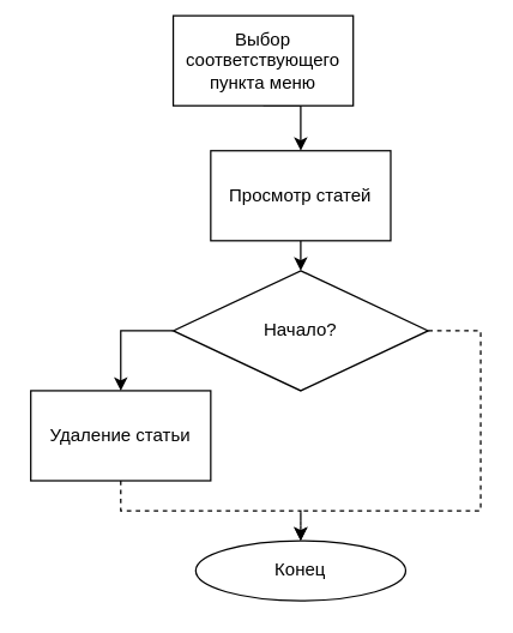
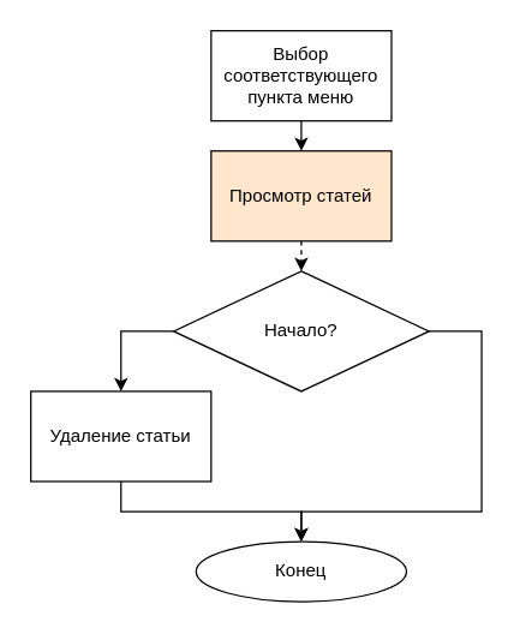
  <mxCell id="0" />
  <mxCell id="1" parent="0" />
  <mxCell id="2" style="edgeStyle=orthogonalEdgeStyle;rounded=0;orthogonalLoop=1;jettySize=auto;html=1;exitX=0.5;exitY=1;exitDx=0;exitDy=0;entryX=0.5;entryY=0;entryDx=0;entryDy=0;" parent="1" source="3" target="5" edge="1"><mxGeometry relative="1" as="geometry" /></mxCell>
- <mxCell id="3" value="Выбор соответствующего пункта меню" style="rounded=0;whiteSpace=wrap;html=1;" parent="1" vertex="1"><mxGeometry x="115" y="10" width="120" height="60" as="geometry" /></mxCell>
- <mxCell id="4" style="edgeStyle=orthogonalEdgeStyle;rounded=0;orthogonalLoop=1;jettySize=auto;html=1;exitX=0.5;exitY=1;exitDx=0;exitDy=0;entryX=0.5;entryY=0;entryDx=0;entryDy=0;" parent="1" source="5" target="10" edge="1"><mxGeometry relative="1" as="geometry" /></mxCell>
- <mxCell id="5" value="Просмотр статей" style="rounded=0;whiteSpace=wrap;html=1;" parent="1" vertex="1"><mxGeometry x="140" y="100" width="120" height="60" as="geometry" /></mxCell>
- <mxCell id="6" style="edgeStyle=orthogonalEdgeStyle;rounded=0;orthogonalLoop=1;jettySize=auto;html=1;exitX=0.5;exitY=1;exitDx=0;exitDy=0;entryX=0.5;entryY=0;entryDx=0;entryDy=0;dashed=1;" parent="1" source="7" target="11" edge="1"><mxGeometry relative="1" as="geometry" /></mxCell>
+ <mxCell id="3" value="Выбор соответствующего пункта меню" style="rounded=0;whiteSpace=wrap;html=1;" parent="1" vertex="1"><mxGeometry x="140" y="20" width="120" height="60" as="geometry" /></mxCell>
+ <mxCell id="4" style="edgeStyle=orthogonalEdgeStyle;rounded=0;orthogonalLoop=1;jettySize=auto;html=1;exitX=0.5;exitY=1;exitDx=0;exitDy=0;entryX=0.5;entryY=0;entryDx=0;entryDy=0;dashed=1;" parent="1" source="5" target="10" edge="1"><mxGeometry relative="1" as="geometry" /></mxCell>
+ <mxCell id="5" value="Просмотр статей" style="rounded=0;whiteSpace=wrap;html=1;fillColor=#ffe6cc;" parent="1" vertex="1"><mxGeometry x="140" y="100" width="120" height="60" as="geometry" /></mxCell>
+ <mxCell id="6" style="edgeStyle=orthogonalEdgeStyle;rounded=0;orthogonalLoop=1;jettySize=auto;html=1;exitX=0.5;exitY=1;exitDx=0;exitDy=0;entryX=0.5;entryY=0;entryDx=0;entryDy=0;" parent="1" source="7" target="11" edge="1"><mxGeometry relative="1" as="geometry" /></mxCell>
  <mxCell id="7" value="Удаление статьи" style="rounded=0;whiteSpace=wrap;html=1;" parent="1" vertex="1"><mxGeometry x="20" y="260" width="120" height="60" as="geometry" /></mxCell>
- <mxCell id="8" style="edgeStyle=orthogonalEdgeStyle;rounded=0;orthogonalLoop=1;jettySize=auto;html=1;exitX=1;exitY=0.5;exitDx=0;exitDy=0;entryX=0.5;entryY=0;entryDx=0;entryDy=0;dashed=1;" parent="1" source="10" target="11" edge="1"><mxGeometry relative="1" as="geometry"><Array as="points"><mxPoint x="320" y="220" /><mxPoint x="320" y="340" /><mxPoint x="200" y="340" /></Array></mxGeometry></mxCell>
+ <mxCell id="8" style="edgeStyle=orthogonalEdgeStyle;rounded=0;orthogonalLoop=1;jettySize=auto;html=1;exitX=1;exitY=0.5;exitDx=0;exitDy=0;entryX=0.5;entryY=0;entryDx=0;entryDy=0;" parent="1" source="10" target="11" edge="1"><mxGeometry relative="1" as="geometry"><Array as="points"><mxPoint x="320" y="220" /><mxPoint x="320" y="340" /><mxPoint x="200" y="340" /></Array></mxGeometry></mxCell>
  <mxCell id="9" style="edgeStyle=orthogonalEdgeStyle;rounded=0;orthogonalLoop=1;jettySize=auto;html=1;exitX=0;exitY=0.5;exitDx=0;exitDy=0;entryX=0.5;entryY=0;entryDx=0;entryDy=0;" parent="1" source="10" target="7" edge="1"><mxGeometry relative="1" as="geometry" /></mxCell>
  <mxCell id="10" value="Начало?" style="rhombus;whiteSpace=wrap;html=1;" parent="1" vertex="1"><mxGeometry x="115" y="180" width="170" height="80" as="geometry" /></mxCell>
  <mxCell id="11" value="Конец" style="ellipse;whiteSpace=wrap;html=1;" parent="1" vertex="1"><mxGeometry x="130" y="360" width="140" height="40" as="geometry" /></mxCell>
